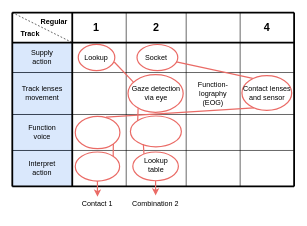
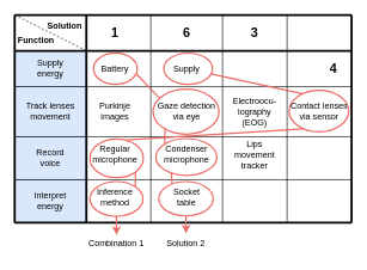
  <mxCell id="0" />
  <mxCell id="1" parent="0" />
  <mxCell id="2" value="" style="ellipse;whiteSpace=wrap;html=1;fontSize=18;strokeColor=#EA6B66;strokeWidth=2;" vertex="1" parent="1"><mxGeometry x="221" y="252.5" width="76" height="48" as="geometry" /></mxCell>
  <mxCell id="3" value="" style="ellipse;whiteSpace=wrap;html=1;fontSize=18;strokeColor=#EA6B66;strokeWidth=2;" vertex="1" parent="1"><mxGeometry x="217" y="192.5" width="85" height="51.5" as="geometry" /></mxCell>
  <mxCell id="4" value="" style="ellipse;whiteSpace=wrap;html=1;fontSize=18;strokeColor=#EA6B66;strokeWidth=2;" vertex="1" parent="1"><mxGeometry x="228" y="73.25" width="68" height="43.5" as="geometry" /></mxCell>
  <mxCell id="5" value="" style="ellipse;whiteSpace=wrap;html=1;fontSize=18;strokeColor=#EA6B66;strokeWidth=2;" vertex="1" parent="1"><mxGeometry x="125" y="252.5" width="74" height="48.5" as="geometry" /></mxCell>
  <mxCell id="6" value="" style="ellipse;whiteSpace=wrap;html=1;fontSize=18;strokeColor=#EA6B66;strokeWidth=2;" vertex="1" parent="1"><mxGeometry x="125" y="193" width="74.5" height="54" as="geometry" /></mxCell>
  <mxCell id="7" value="" style="ellipse;whiteSpace=wrap;html=1;fontSize=18;strokeColor=#EA6B66;strokeWidth=2;" vertex="1" parent="1"><mxGeometry x="403" y="125.13" width="83" height="57.87" as="geometry" /></mxCell>
  <mxCell id="8" value="" style="ellipse;whiteSpace=wrap;html=1;fontSize=18;strokeColor=#EA6B66;strokeWidth=2;" vertex="1" parent="1"><mxGeometry x="213" y="123.5" width="92" height="63" as="geometry" /></mxCell>
  <mxCell id="9" value="" style="ellipse;whiteSpace=wrap;html=1;fontSize=18;strokeColor=#EA6B66;strokeWidth=2;" vertex="1" parent="1"><mxGeometry x="130" y="73" width="61" height="43.75" as="geometry" /></mxCell>
- <mxCell id="10" value="&lt;b&gt;Track&lt;/b&gt;" style="text;html=1;strokeColor=none;fillColor=none;align=center;verticalAlign=middle;whiteSpace=wrap;rounded=0;" vertex="1" parent="1"><mxGeometry x="20" y="40" width="60" height="30" as="geometry" /></mxCell>
- <mxCell id="11" value="&lt;b&gt;Regular&lt;/b&gt;" style="text;html=1;strokeColor=none;fillColor=none;align=center;verticalAlign=middle;whiteSpace=wrap;rounded=0;" vertex="1" parent="1"><mxGeometry x="60" y="20" width="60" height="30" as="geometry" /></mxCell>
- <mxCell id="12" value="Supply&lt;br&gt;action" style="text;html=1;strokeColor=#6c8ebf;fillColor=#dae8fc;align=center;verticalAlign=middle;whiteSpace=wrap;rounded=0;" vertex="1" parent="1"><mxGeometry x="20" y="70" width="100" height="50" as="geometry" /></mxCell>
+ <mxCell id="10" value="&lt;b&gt;Function&lt;/b&gt;" style="text;html=1;strokeColor=none;fillColor=none;align=center;verticalAlign=middle;whiteSpace=wrap;rounded=0;" vertex="1" parent="1"><mxGeometry x="20" y="40" width="60" height="30" as="geometry" /></mxCell>
+ <mxCell id="11" value="&lt;b&gt;Solution&lt;/b&gt;" style="text;html=1;strokeColor=none;fillColor=none;align=center;verticalAlign=middle;whiteSpace=wrap;rounded=0;" vertex="1" parent="1"><mxGeometry x="60" y="20" width="60" height="30" as="geometry" /></mxCell>
+ <mxCell id="12" value="Supply&lt;br&gt;energy" style="text;html=1;strokeColor=#6c8ebf;fillColor=#dae8fc;align=center;verticalAlign=middle;whiteSpace=wrap;rounded=0;" vertex="1" parent="1"><mxGeometry x="20" y="70" width="100" height="50" as="geometry" /></mxCell>
  <mxCell id="13" value="Track lenses movement" style="text;html=1;strokeColor=#6c8ebf;fillColor=#dae8fc;align=center;verticalAlign=middle;whiteSpace=wrap;rounded=0;" vertex="1" parent="1"><mxGeometry x="20" y="120" width="100" height="70" as="geometry" /></mxCell>
- <mxCell id="14" value="Function&lt;br&gt;voice" style="text;html=1;strokeColor=#6c8ebf;fillColor=#dae8fc;align=center;verticalAlign=middle;whiteSpace=wrap;rounded=0;" vertex="1" parent="1"><mxGeometry x="20" y="190" width="100" height="60" as="geometry" /></mxCell>
- <mxCell id="15" value="Interpret&lt;br&gt;action" style="text;html=1;strokeColor=#6c8ebf;fillColor=#dae8fc;align=center;verticalAlign=middle;whiteSpace=wrap;rounded=0;" vertex="1" parent="1"><mxGeometry x="20" y="250" width="100" height="60" as="geometry" /></mxCell>
+ <mxCell id="14" value="Record&lt;br&gt;voice" style="text;html=1;strokeColor=#6c8ebf;fillColor=#dae8fc;align=center;verticalAlign=middle;whiteSpace=wrap;rounded=0;" vertex="1" parent="1"><mxGeometry x="20" y="190" width="100" height="60" as="geometry" /></mxCell>
+ <mxCell id="15" value="Interpret&lt;br&gt;energy" style="text;html=1;strokeColor=#6c8ebf;fillColor=#dae8fc;align=center;verticalAlign=middle;whiteSpace=wrap;rounded=0;" vertex="1" parent="1"><mxGeometry x="20" y="250" width="100" height="60" as="geometry" /></mxCell>
  <mxCell id="16" value="" style="endArrow=none;html=1;rounded=0;strokeWidth=3;" edge="1" parent="1"><mxGeometry width="50" height="50" relative="1" as="geometry"><mxPoint x="20" y="20" as="sourcePoint" /><mxPoint x="20" y="310" as="targetPoint" /></mxGeometry></mxCell>
  <mxCell id="17" value="" style="endArrow=none;html=1;rounded=0;strokeWidth=3;" edge="1" parent="1"><mxGeometry width="50" height="50" relative="1" as="geometry"><mxPoint x="120" y="20" as="sourcePoint" /><mxPoint x="120" y="310" as="targetPoint" /></mxGeometry></mxCell>
  <mxCell id="18" value="" style="endArrow=none;html=1;rounded=0;" edge="1" parent="1"><mxGeometry width="50" height="50" relative="1" as="geometry"><mxPoint x="310" y="20" as="sourcePoint" /><mxPoint x="310" y="310" as="targetPoint" /></mxGeometry></mxCell>
- <mxCell id="19" value="Lookup" style="text;html=1;strokeColor=none;fillColor=none;align=center;verticalAlign=middle;whiteSpace=wrap;rounded=0;" vertex="1" parent="1"><mxGeometry x="130" y="80" width="60" height="30" as="geometry" /></mxCell>
+ <mxCell id="19" value="Battery" style="text;html=1;strokeColor=none;fillColor=none;align=center;verticalAlign=middle;whiteSpace=wrap;rounded=0;" vertex="1" parent="1"><mxGeometry x="130" y="80" width="60" height="30" as="geometry" /></mxCell>
  <mxCell id="20" value="" style="endArrow=none;html=1;rounded=0;" edge="1" parent="1"><mxGeometry width="50" height="50" relative="1" as="geometry"><mxPoint x="210" y="20" as="sourcePoint" /><mxPoint x="210" y="310" as="targetPoint" /></mxGeometry></mxCell>
- <mxCell id="21" value="Socket" style="text;html=1;strokeColor=none;fillColor=none;align=center;verticalAlign=middle;whiteSpace=wrap;rounded=0;" vertex="1" parent="1"><mxGeometry x="230" y="80" width="60" height="30" as="geometry" /></mxCell>
+ <mxCell id="21" value="Supply" style="text;html=1;strokeColor=none;fillColor=none;align=center;verticalAlign=middle;whiteSpace=wrap;rounded=0;" vertex="1" parent="1"><mxGeometry x="230" y="80" width="60" height="30" as="geometry" /></mxCell>
+ <mxCell id="22" value="Purkinje images" style="text;html=1;strokeColor=none;fillColor=none;align=center;verticalAlign=middle;whiteSpace=wrap;rounded=0;" vertex="1" parent="1"><mxGeometry x="130" y="140" width="60" height="30" as="geometry" /></mxCell>
  <mxCell id="23" value="Gaze detection via eye" style="text;html=1;strokeColor=none;fillColor=none;align=center;verticalAlign=middle;whiteSpace=wrap;rounded=0;" vertex="1" parent="1"><mxGeometry x="215" y="140" width="90" height="30" as="geometry" /></mxCell>
- <mxCell id="24" value="Function-&lt;br&gt;lography (EOG)" style="text;html=1;strokeColor=none;fillColor=none;align=center;verticalAlign=middle;whiteSpace=wrap;rounded=0;" vertex="1" parent="1"><mxGeometry x="320" y="135" width="70" height="40" as="geometry" /></mxCell>
- <mxCell id="25" value="Contact lenses and sensor" style="text;html=1;strokeColor=none;fillColor=none;align=center;verticalAlign=middle;whiteSpace=wrap;rounded=0;" vertex="1" parent="1"><mxGeometry x="400" y="140" width="90" height="30" as="geometry" /></mxCell>
+ <mxCell id="24" value="Electroocu-&lt;br&gt;lography (EOG)" style="text;html=1;strokeColor=none;fillColor=none;align=center;verticalAlign=middle;whiteSpace=wrap;rounded=0;" vertex="1" parent="1"><mxGeometry x="320" y="135" width="70" height="40" as="geometry" /></mxCell>
+ <mxCell id="25" value="Contact lenses via sensor" style="text;html=1;strokeColor=none;fillColor=none;align=center;verticalAlign=middle;whiteSpace=wrap;rounded=0;" vertex="1" parent="1"><mxGeometry x="400" y="140" width="90" height="30" as="geometry" /></mxCell>
  <mxCell id="26" value="" style="endArrow=none;html=1;rounded=0;" edge="1" parent="1"><mxGeometry width="50" height="50" relative="1" as="geometry"><mxPoint x="400" y="20" as="sourcePoint" /><mxPoint x="400" y="310" as="targetPoint" /></mxGeometry></mxCell>
  <mxCell id="27" value="" style="endArrow=none;html=1;rounded=0;strokeWidth=3;" edge="1" parent="1"><mxGeometry width="50" height="50" relative="1" as="geometry"><mxPoint x="490" y="20" as="sourcePoint" /><mxPoint x="490" y="310" as="targetPoint" /></mxGeometry></mxCell>
  <mxCell id="28" value="" style="endArrow=none;html=1;rounded=0;strokeWidth=3;" edge="1" parent="1"><mxGeometry width="50" height="50" relative="1" as="geometry"><mxPoint x="20" y="70" as="sourcePoint" /><mxPoint x="490" y="70" as="targetPoint" /></mxGeometry></mxCell>
  <mxCell id="29" value="" style="endArrow=none;html=1;rounded=0;strokeWidth=3;" edge="1" parent="1"><mxGeometry width="50" height="50" relative="1" as="geometry"><mxPoint x="20" y="310" as="sourcePoint" /><mxPoint x="490" y="310" as="targetPoint" /></mxGeometry></mxCell>
  <mxCell id="30" value="" style="endArrow=none;html=1;rounded=0;strokeWidth=1;" edge="1" parent="1"><mxGeometry width="50" height="50" relative="1" as="geometry"><mxPoint x="20" y="120" as="sourcePoint" /><mxPoint x="490" y="120" as="targetPoint" /></mxGeometry></mxCell>
  <mxCell id="31" value="" style="endArrow=none;html=1;rounded=0;strokeWidth=1;" edge="1" parent="1"><mxGeometry width="50" height="50" relative="1" as="geometry"><mxPoint x="20" y="190" as="sourcePoint" /><mxPoint x="490" y="190" as="targetPoint" /></mxGeometry></mxCell>
  <mxCell id="32" value="" style="endArrow=none;html=1;rounded=0;strokeWidth=1;" edge="1" parent="1"><mxGeometry width="50" height="50" relative="1" as="geometry"><mxPoint x="20" y="250" as="sourcePoint" /><mxPoint x="490" y="250" as="targetPoint" /></mxGeometry></mxCell>
  <mxCell id="33" value="" style="endArrow=none;dashed=1;html=1;rounded=0;strokeWidth=1;" edge="1" parent="1"><mxGeometry width="50" height="50" relative="1" as="geometry"><mxPoint x="20" y="20" as="sourcePoint" /><mxPoint x="120" y="70" as="targetPoint" /></mxGeometry></mxCell>
  <mxCell id="34" value="" style="endArrow=none;html=1;rounded=0;strokeWidth=3;" edge="1" parent="1"><mxGeometry width="50" height="50" relative="1" as="geometry"><mxPoint x="20" y="20" as="sourcePoint" /><mxPoint x="490" y="20" as="targetPoint" /></mxGeometry></mxCell>
- <mxCell id="39" value="Lookup table" style="text;html=1;strokeColor=none;fillColor=none;align=center;verticalAlign=middle;whiteSpace=wrap;rounded=0;" vertex="1" parent="1"><mxGeometry x="230" y="260" width="60" height="30" as="geometry" /></mxCell>
+ <mxCell id="35" value="Regular microphone" style="text;html=1;strokeColor=none;fillColor=none;align=center;verticalAlign=middle;whiteSpace=wrap;rounded=0;" vertex="1" parent="1"><mxGeometry x="130" y="200" width="60" height="30" as="geometry" /></mxCell>
+ <mxCell id="36" value="Condenser microphone" style="text;html=1;strokeColor=none;fillColor=none;align=center;verticalAlign=middle;whiteSpace=wrap;rounded=0;" vertex="1" parent="1"><mxGeometry x="230" y="200" width="60" height="30" as="geometry" /></mxCell>
+ <mxCell id="37" value="Lips movement tracker" style="text;html=1;strokeColor=none;fillColor=none;align=center;verticalAlign=middle;whiteSpace=wrap;rounded=0;" vertex="1" parent="1"><mxGeometry x="325" y="200" width="60" height="30" as="geometry" /></mxCell>
+ <mxCell id="38" value="Inference method" style="text;html=1;strokeColor=none;fillColor=none;align=center;verticalAlign=middle;whiteSpace=wrap;rounded=0;" vertex="1" parent="1"><mxGeometry x="130" y="260" width="60" height="30" as="geometry" /></mxCell>
+ <mxCell id="39" value="Socket table" style="text;html=1;strokeColor=none;fillColor=none;align=center;verticalAlign=middle;whiteSpace=wrap;rounded=0;" vertex="1" parent="1"><mxGeometry x="230" y="260" width="60" height="30" as="geometry" /></mxCell>
  <mxCell id="40" value="&lt;b&gt;&lt;font style=&quot;font-size: 18px&quot;&gt;1&lt;/font&gt;&lt;/b&gt;" style="text;html=1;strokeColor=none;fillColor=none;align=center;verticalAlign=middle;whiteSpace=wrap;rounded=0;" vertex="1" parent="1"><mxGeometry x="130" y="30" width="60" height="30" as="geometry" /></mxCell>
- <mxCell id="41" value="&lt;b&gt;&lt;font style=&quot;font-size: 18px&quot;&gt;2&lt;/font&gt;&lt;/b&gt;" style="text;html=1;strokeColor=none;fillColor=none;align=center;verticalAlign=middle;whiteSpace=wrap;rounded=0;" vertex="1" parent="1"><mxGeometry x="230" y="30" width="60" height="30" as="geometry" /></mxCell>
- <mxCell id="43" value="&lt;b&gt;&lt;font style=&quot;font-size: 18px&quot;&gt;4&lt;/font&gt;&lt;/b&gt;" style="text;html=1;strokeColor=none;fillColor=none;align=center;verticalAlign=middle;whiteSpace=wrap;rounded=0;" vertex="1" parent="1"><mxGeometry x="415" y="30" width="60" height="30" as="geometry" /></mxCell>
+ <mxCell id="41" value="&lt;b&gt;&lt;font style=&quot;font-size: 18px&quot;&gt;6&lt;/font&gt;&lt;/b&gt;" style="text;html=1;strokeColor=none;fillColor=none;align=center;verticalAlign=middle;whiteSpace=wrap;rounded=0;" vertex="1" parent="1"><mxGeometry x="230" y="30" width="60" height="30" as="geometry" /></mxCell>
+ <mxCell id="42" value="&lt;b&gt;&lt;font style=&quot;font-size: 18px&quot;&gt;3&lt;/font&gt;&lt;/b&gt;" style="text;html=1;strokeColor=none;fillColor=none;align=center;verticalAlign=middle;whiteSpace=wrap;rounded=0;" vertex="1" parent="1"><mxGeometry x="325" y="30" width="60" height="30" as="geometry" /></mxCell>
+ <mxCell id="43" value="&lt;b&gt;&lt;font style=&quot;font-size: 18px&quot;&gt;4&lt;/font&gt;&lt;/b&gt;" style="text;html=1;strokeColor=none;fillColor=none;align=center;verticalAlign=middle;whiteSpace=wrap;rounded=0;" vertex="1" parent="1"><mxGeometry x="435" y="80" width="60" height="30" as="geometry" /></mxCell>
  <mxCell id="44" value="" style="endArrow=none;html=1;rounded=0;fontSize=18;strokeWidth=2;entryX=1;entryY=0.75;entryDx=0;entryDy=0;strokeColor=#EA6B66;" edge="1" parent="1" target="19"><mxGeometry width="50" height="50" relative="1" as="geometry"><mxPoint x="222" y="136" as="sourcePoint" /><mxPoint x="375" y="192" as="targetPoint" /></mxGeometry></mxCell>
  <mxCell id="45" value="" style="endArrow=none;html=1;rounded=0;fontSize=18;strokeWidth=2;entryX=0;entryY=0;entryDx=0;entryDy=0;strokeColor=#EA6B66;exitX=0.183;exitY=0.891;exitDx=0;exitDy=0;exitPerimeter=0;" edge="1" parent="1" source="8" target="3"><mxGeometry width="50" height="50" relative="1" as="geometry"><mxPoint x="228" y="177" as="sourcePoint" /><mxPoint x="200" y="112.5" as="targetPoint" /></mxGeometry></mxCell>
  <mxCell id="46" value="" style="endArrow=none;html=1;rounded=0;fontSize=18;strokeWidth=2;entryX=0.245;entryY=0.072;entryDx=0;entryDy=0;strokeColor=#EA6B66;entryPerimeter=0;exitX=0.254;exitY=0.92;exitDx=0;exitDy=0;exitPerimeter=0;" edge="1" parent="1" source="3" target="2"><mxGeometry width="50" height="50" relative="1" as="geometry"><mxPoint x="242" y="156" as="sourcePoint" /><mxPoint x="210" y="122.5" as="targetPoint" /></mxGeometry></mxCell>
  <mxCell id="47" value="" style="endArrow=classic;html=1;rounded=0;fontSize=18;strokeColor=#EA6B66;strokeWidth=2;exitX=0.5;exitY=1;exitDx=0;exitDy=0;" edge="1" parent="1" source="2"><mxGeometry width="50" height="50" relative="1" as="geometry"><mxPoint x="222" y="248" as="sourcePoint" /><mxPoint x="259" y="325" as="targetPoint" /></mxGeometry></mxCell>
  <mxCell id="48" value="" style="endArrow=none;html=1;rounded=0;fontSize=18;strokeColor=#EA6B66;strokeWidth=2;exitX=0.966;exitY=0.669;exitDx=0;exitDy=0;exitPerimeter=0;entryX=0.217;entryY=0.078;entryDx=0;entryDy=0;entryPerimeter=0;" edge="1" parent="1" source="4" target="7"><mxGeometry width="50" height="50" relative="1" as="geometry"><mxPoint x="222" y="248" as="sourcePoint" /><mxPoint x="272" y="198" as="targetPoint" /></mxGeometry></mxCell>
  <mxCell id="49" value="" style="endArrow=none;html=1;rounded=0;fontSize=18;strokeColor=#EA6B66;strokeWidth=2;entryX=0.241;entryY=0.931;entryDx=0;entryDy=0;entryPerimeter=0;exitX=0.689;exitY=0.025;exitDx=0;exitDy=0;exitPerimeter=0;" edge="1" parent="1" source="6" target="7"><mxGeometry width="50" height="50" relative="1" as="geometry"><mxPoint x="222" y="248" as="sourcePoint" /><mxPoint x="272" y="198" as="targetPoint" /></mxGeometry></mxCell>
  <mxCell id="50" value="" style="endArrow=none;html=1;rounded=0;fontSize=18;strokeColor=#EA6B66;strokeWidth=2;exitX=1;exitY=0;exitDx=0;exitDy=0;entryX=1;entryY=1;entryDx=0;entryDy=0;" edge="1" parent="1" source="5" target="6"><mxGeometry width="50" height="50" relative="1" as="geometry"><mxPoint x="222" y="248" as="sourcePoint" /><mxPoint x="272" y="198" as="targetPoint" /></mxGeometry></mxCell>
  <mxCell id="51" value="" style="endArrow=classic;html=1;rounded=0;fontSize=18;strokeColor=#EA6B66;strokeWidth=2;exitX=0.5;exitY=1;exitDx=0;exitDy=0;" edge="1" parent="1" source="5"><mxGeometry width="50" height="50" relative="1" as="geometry"><mxPoint x="222" y="248" as="sourcePoint" /><mxPoint x="162" y="327" as="targetPoint" /></mxGeometry></mxCell>
- <mxCell id="52" value="Contact 1" style="text;html=1;strokeColor=none;fillColor=none;align=center;verticalAlign=middle;whiteSpace=wrap;rounded=0;fontSize=12;" vertex="1" parent="1"><mxGeometry x="114" y="324" width="96" height="30" as="geometry" /></mxCell>
- <mxCell id="53" value="Combination 2" style="text;html=1;strokeColor=none;fillColor=none;align=center;verticalAlign=middle;whiteSpace=wrap;rounded=0;fontSize=12;" vertex="1" parent="1"><mxGeometry x="211" y="324" width="96" height="30" as="geometry" /></mxCell>
+ <mxCell id="52" value="Combination 1" style="text;html=1;strokeColor=none;fillColor=none;align=center;verticalAlign=middle;whiteSpace=wrap;rounded=0;fontSize=12;" vertex="1" parent="1"><mxGeometry x="114" y="324" width="96" height="30" as="geometry" /></mxCell>
+ <mxCell id="53" value="Solution 2" style="text;html=1;strokeColor=none;fillColor=none;align=center;verticalAlign=middle;whiteSpace=wrap;rounded=0;fontSize=12;" vertex="1" parent="1"><mxGeometry x="211" y="324" width="96" height="30" as="geometry" /></mxCell>
